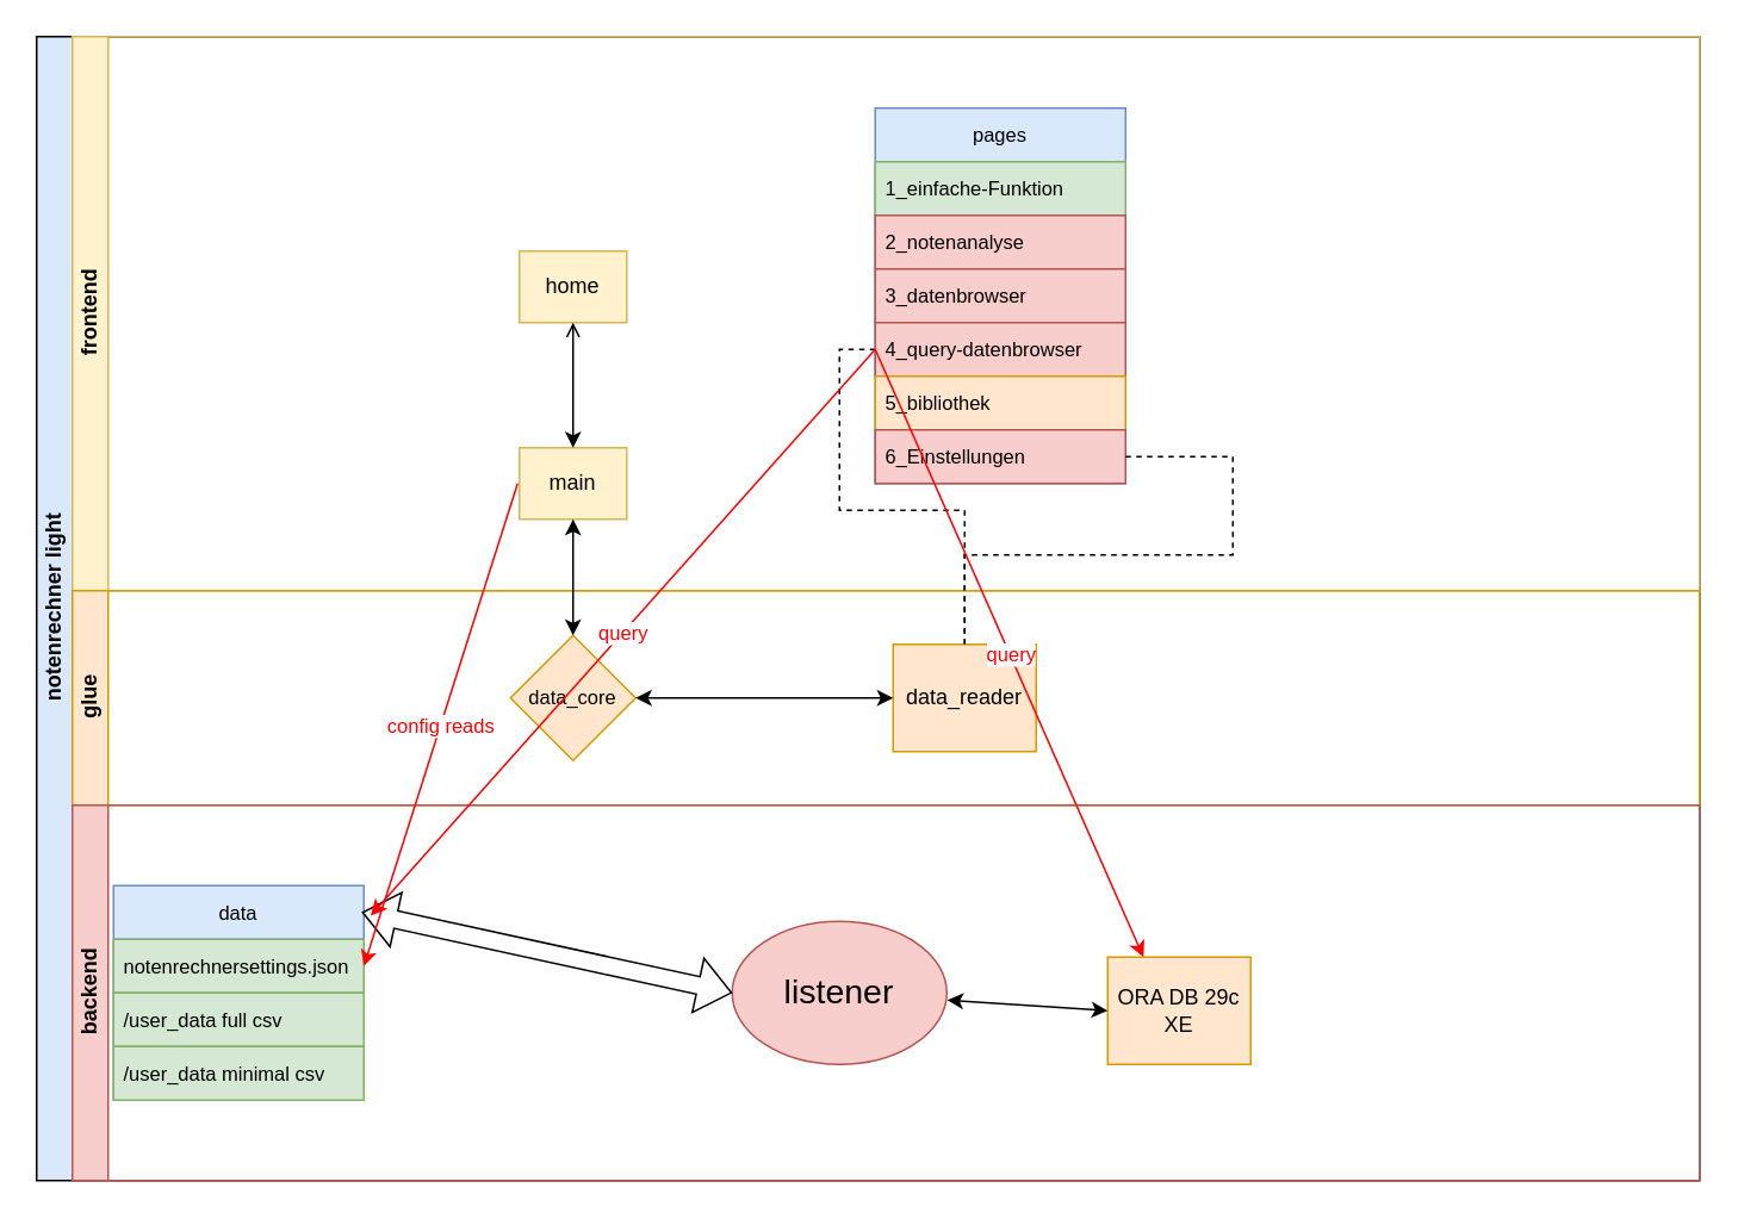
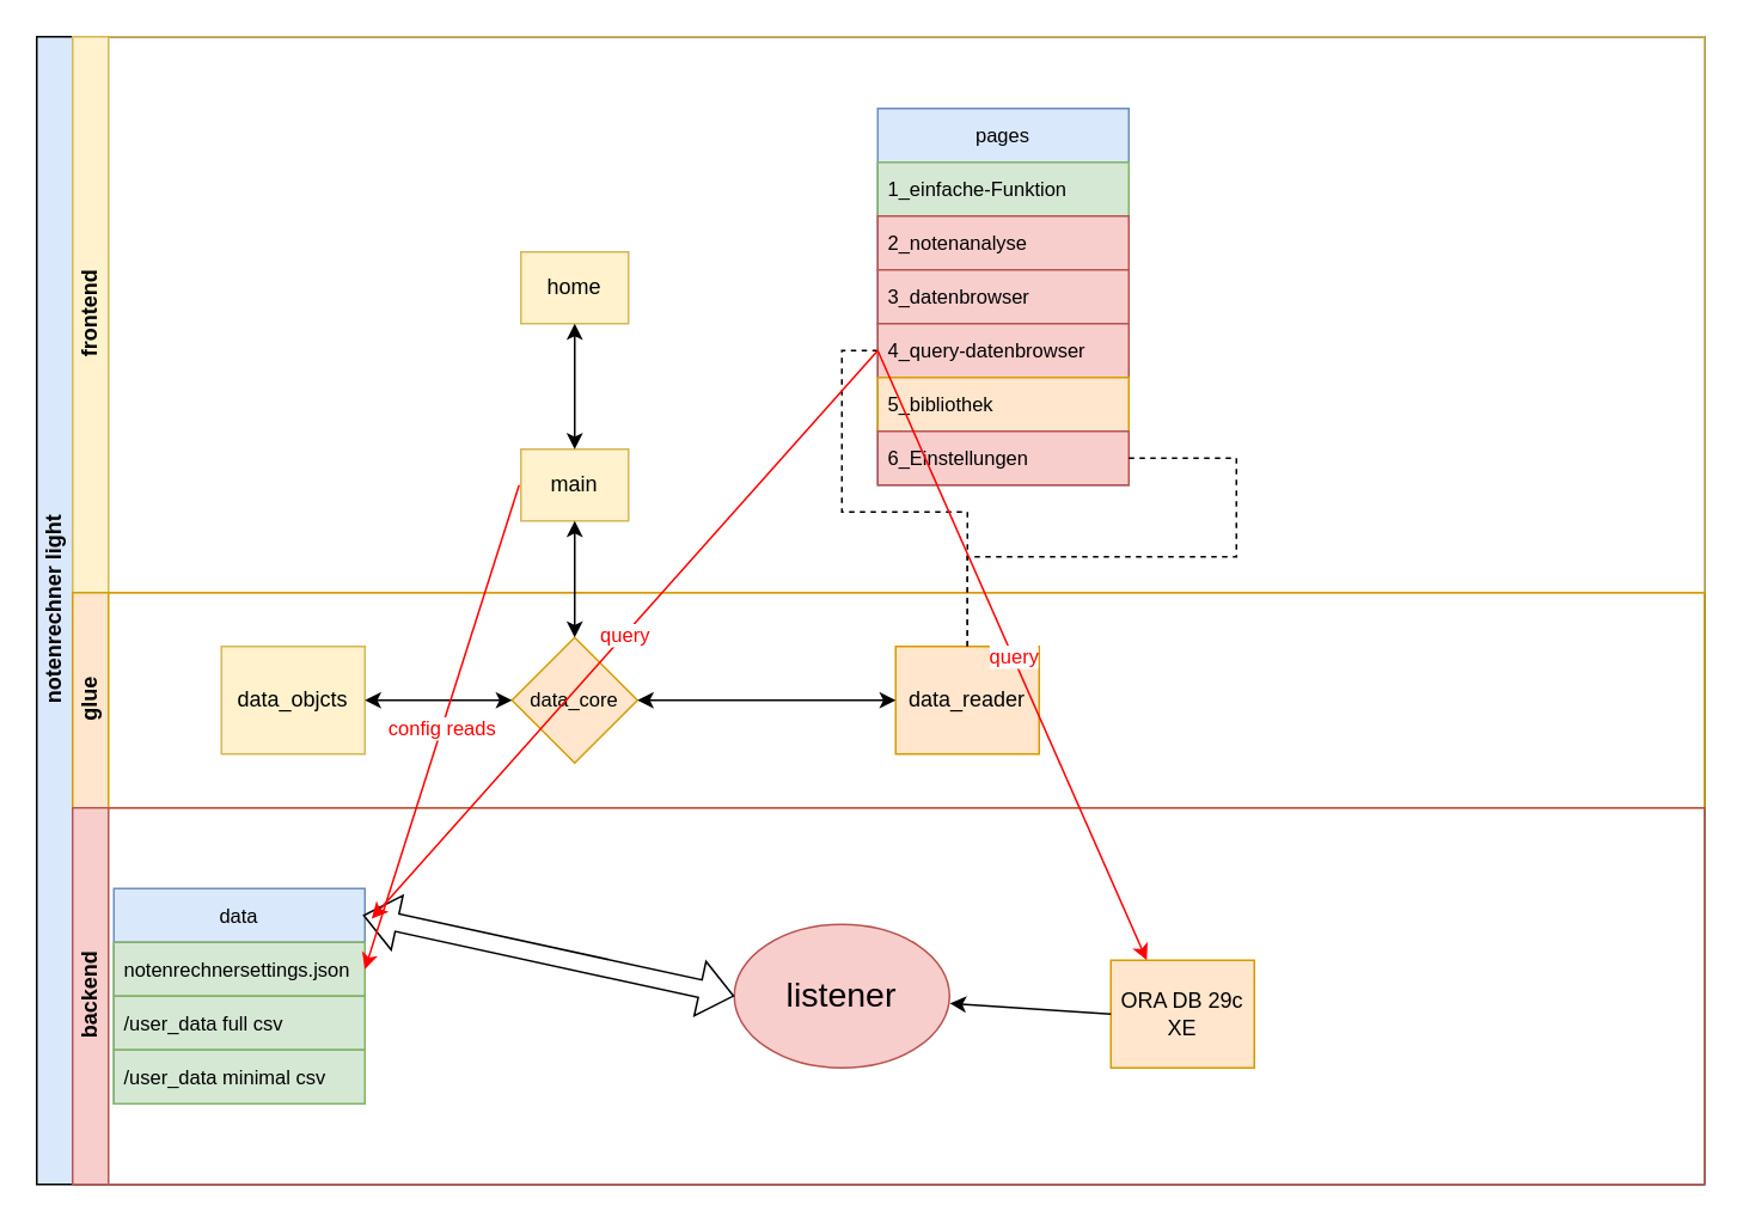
  <mxCell id="0" />
  <mxCell id="1" parent="0" />
  <mxCell id="2" value="notenrechner light" style="swimlane;html=1;childLayout=stackLayout;resizeParent=1;resizeParentMax=0;horizontal=0;startSize=20;horizontalStack=0;fillColor=#dae8fc;strokeColor=#000000;" parent="1" vertex="1"><mxGeometry x="20" y="20" width="930" height="640" as="geometry" /></mxCell>
  <mxCell id="3" value="" style="edgeStyle=orthogonalEdgeStyle;rounded=0;orthogonalLoop=1;jettySize=auto;html=1;dashed=1;endArrow=none;endFill=0;exitX=0;exitY=0.5;exitDx=0;exitDy=0;" parent="2" source="12" target="16" edge="1"><mxGeometry relative="1" as="geometry"><mxPoint x="180" y="90" as="sourcePoint" /></mxGeometry></mxCell>
  <mxCell id="4" value="frontend" style="swimlane;html=1;startSize=20;horizontal=0;fillColor=#fff2cc;strokeColor=#d6b656;" parent="2" vertex="1"><mxGeometry x="20" width="910" height="310" as="geometry" /></mxCell>
  <mxCell id="5" value="main" style="rounded=0;whiteSpace=wrap;html=1;fontFamily=Helvetica;fontSize=12;align=center;fillColor=#fff2cc;strokeColor=#d6b656;" parent="4" vertex="1"><mxGeometry x="250" y="230" width="60" height="40" as="geometry" /></mxCell>
  <mxCell id="6" value="home" style="rounded=0;whiteSpace=wrap;html=1;fontFamily=Helvetica;fontSize=12;align=center;fillColor=#fff2cc;strokeColor=#d6b656;" vertex="1" parent="4"><mxGeometry x="250" y="120" width="60" height="40" as="geometry" /></mxCell>
- <mxCell id="7" value="" style="endArrow=open;startArrow=classic;html=1;rounded=0;fontSize=11;entryX=0.5;entryY=1;entryDx=0;entryDy=0;exitX=0.5;exitY=0;exitDx=0;exitDy=0;" edge="1" parent="4" source="5" target="6"><mxGeometry width="50" height="50" relative="1" as="geometry"><mxPoint x="259" y="100" as="sourcePoint" /><mxPoint x="309" y="50" as="targetPoint" /></mxGeometry></mxCell>
+ <mxCell id="7" value="" style="endArrow=classic;startArrow=classic;html=1;rounded=0;fontSize=11;entryX=0.5;entryY=1;entryDx=0;entryDy=0;exitX=0.5;exitY=0;exitDx=0;exitDy=0;" edge="1" parent="4" source="5" target="6"><mxGeometry width="50" height="50" relative="1" as="geometry"><mxPoint x="259" y="100" as="sourcePoint" /><mxPoint x="309" y="50" as="targetPoint" /></mxGeometry></mxCell>
  <mxCell id="8" value="pages" style="swimlane;fontStyle=0;childLayout=stackLayout;horizontal=1;startSize=30;horizontalStack=0;resizeParent=1;resizeParentMax=0;resizeLast=0;collapsible=1;marginBottom=0;fontSize=11;fillColor=#dae8fc;strokeColor=#6c8ebf;" vertex="1" parent="4"><mxGeometry x="449" y="40" width="140" height="210" as="geometry" /></mxCell>
  <mxCell id="9" value="1_einfache-Funktion" style="text;strokeColor=#82b366;fillColor=#d5e8d4;align=left;verticalAlign=middle;spacingLeft=4;spacingRight=4;overflow=hidden;points=[[0,0.5],[1,0.5]];portConstraint=eastwest;rotatable=0;fontSize=11;" vertex="1" parent="8"><mxGeometry y="30" width="140" height="30" as="geometry" /></mxCell>
  <mxCell id="10" value="2_notenanalyse" style="text;strokeColor=#b85450;fillColor=#f8cecc;align=left;verticalAlign=middle;spacingLeft=4;spacingRight=4;overflow=hidden;points=[[0,0.5],[1,0.5]];portConstraint=eastwest;rotatable=0;fontSize=11;" vertex="1" parent="8"><mxGeometry y="60" width="140" height="30" as="geometry" /></mxCell>
  <mxCell id="11" value="3_datenbrowser" style="text;strokeColor=#b85450;fillColor=#f8cecc;align=left;verticalAlign=middle;spacingLeft=4;spacingRight=4;overflow=hidden;points=[[0,0.5],[1,0.5]];portConstraint=eastwest;rotatable=0;fontSize=11;" vertex="1" parent="8"><mxGeometry y="90" width="140" height="30" as="geometry" /></mxCell>
  <mxCell id="12" value="4_query-datenbrowser" style="text;strokeColor=#b85450;fillColor=#f8cecc;align=left;verticalAlign=middle;spacingLeft=4;spacingRight=4;overflow=hidden;points=[[0,0.5],[1,0.5]];portConstraint=eastwest;rotatable=0;fontSize=11;" vertex="1" parent="8"><mxGeometry y="120" width="140" height="30" as="geometry" /></mxCell>
  <mxCell id="13" value="5_bibliothek" style="text;strokeColor=#d79b00;fillColor=#ffe6cc;align=left;verticalAlign=middle;spacingLeft=4;spacingRight=4;overflow=hidden;points=[[0,0.5],[1,0.5]];portConstraint=eastwest;rotatable=0;fontSize=11;" vertex="1" parent="8"><mxGeometry y="150" width="140" height="30" as="geometry" /></mxCell>
  <mxCell id="14" value="6_Einstellungen" style="text;strokeColor=#b85450;fillColor=#f8cecc;align=left;verticalAlign=middle;spacingLeft=4;spacingRight=4;overflow=hidden;points=[[0,0.5],[1,0.5]];portConstraint=eastwest;rotatable=0;fontSize=11;" vertex="1" parent="8"><mxGeometry y="180" width="140" height="30" as="geometry" /></mxCell>
  <mxCell id="15" value="glue" style="swimlane;html=1;startSize=20;horizontal=0;fillColor=#ffe6cc;strokeColor=#d79b00;" parent="2" vertex="1"><mxGeometry x="20" y="310" width="910" height="120" as="geometry" /></mxCell>
  <mxCell id="16" value="data_reader" style="rounded=0;whiteSpace=wrap;html=1;fontFamily=Helvetica;fontSize=12;align=center;fillColor=#ffe6cc;strokeColor=#d79b00;" parent="15" vertex="1"><mxGeometry x="459" y="30" width="80" height="60" as="geometry" /></mxCell>
  <mxCell id="17" value="&lt;font style=&quot;font-size: 11px;&quot;&gt;data_core&lt;/font&gt;" style="rhombus;whiteSpace=wrap;html=1;fontFamily=Helvetica;fontSize=12;align=center;fillColor=#ffe6cc;strokeColor=#d79b00;" parent="15" vertex="1"><mxGeometry x="245" y="25" width="70" height="70" as="geometry" /></mxCell>
+ <mxCell id="18" value="data_objcts" style="rounded=0;whiteSpace=wrap;html=1;fontFamily=Helvetica;fontSize=12;align=center;fillColor=#fff2cc;strokeColor=#d6b656;" vertex="1" parent="15"><mxGeometry x="83" y="30" width="80" height="60" as="geometry" /></mxCell>
+ <mxCell id="19" value="" style="endArrow=classic;startArrow=classic;html=1;rounded=0;fontSize=7;entryX=1;entryY=0.5;entryDx=0;entryDy=0;exitX=0;exitY=0.5;exitDx=0;exitDy=0;" edge="1" parent="15" source="17" target="18"><mxGeometry width="50" height="50" relative="1" as="geometry"><mxPoint x="239" y="40" as="sourcePoint" /><mxPoint x="290" y="-20" as="targetPoint" /></mxGeometry></mxCell>
  <mxCell id="20" value="" style="endArrow=classic;startArrow=classic;html=1;rounded=0;fontSize=7;entryX=1;entryY=0.5;entryDx=0;entryDy=0;" edge="1" parent="15" target="17"><mxGeometry width="50" height="50" relative="1" as="geometry"><mxPoint x="459" y="60" as="sourcePoint" /><mxPoint x="269" y="80" as="targetPoint" /></mxGeometry></mxCell>
  <mxCell id="21" value="backend" style="swimlane;html=1;startSize=20;horizontal=0;fillColor=#f8cecc;strokeColor=#b85450;" parent="2" vertex="1"><mxGeometry x="20" y="430" width="910" height="210" as="geometry" /></mxCell>
  <mxCell id="22" value="data" style="swimlane;fontStyle=0;childLayout=stackLayout;horizontal=1;startSize=30;horizontalStack=0;resizeParent=1;resizeParentMax=0;resizeLast=0;collapsible=1;marginBottom=0;fontSize=11;fillColor=#dae8fc;strokeColor=#6c8ebf;" vertex="1" parent="21"><mxGeometry x="23" y="45" width="140" height="120" as="geometry" /></mxCell>
  <mxCell id="23" value="notenrechnersettings.json" style="text;strokeColor=#82b366;fillColor=#d5e8d4;align=left;verticalAlign=middle;spacingLeft=4;spacingRight=4;overflow=hidden;points=[[0,0.5],[1,0.5]];portConstraint=eastwest;rotatable=0;fontSize=11;" vertex="1" parent="22"><mxGeometry y="30" width="140" height="30" as="geometry" /></mxCell>
  <mxCell id="24" value="/user_data full csv" style="text;strokeColor=#82b366;fillColor=#d5e8d4;align=left;verticalAlign=middle;spacingLeft=4;spacingRight=4;overflow=hidden;points=[[0,0.5],[1,0.5]];portConstraint=eastwest;rotatable=0;fontSize=11;" vertex="1" parent="22"><mxGeometry y="60" width="140" height="30" as="geometry" /></mxCell>
  <mxCell id="25" value="/user_data minimal csv" style="text;strokeColor=#82b366;fillColor=#d5e8d4;align=left;verticalAlign=middle;spacingLeft=4;spacingRight=4;overflow=hidden;points=[[0,0.5],[1,0.5]];portConstraint=eastwest;rotatable=0;fontSize=11;" vertex="1" parent="22"><mxGeometry y="90" width="140" height="30" as="geometry" /></mxCell>
  <mxCell id="26" value="&lt;font style=&quot;font-size: 19px;&quot; color=&quot;#000000&quot;&gt;listener&lt;/font&gt;" style="ellipse;whiteSpace=wrap;html=1;fontSize=11;fillColor=#f8cecc;strokeColor=#b85450;" vertex="1" parent="21"><mxGeometry x="369" y="65" width="120" height="80" as="geometry" /></mxCell>
  <mxCell id="27" value="" style="shape=flexArrow;endArrow=classic;startArrow=classic;html=1;rounded=0;strokeColor=#000000;fontSize=19;fontColor=#000000;entryX=0;entryY=0.5;entryDx=0;entryDy=0;exitX=0.992;exitY=0.124;exitDx=0;exitDy=0;exitPerimeter=0;fillColor=#FFFFFF;" edge="1" parent="21" source="22" target="26"><mxGeometry width="100" height="100" relative="1" as="geometry"><mxPoint x="169" y="60" as="sourcePoint" /><mxPoint x="339" as="targetPoint" /></mxGeometry></mxCell>
  <mxCell id="28" value="ORA DB 29c XE" style="rounded=0;whiteSpace=wrap;html=1;fontFamily=Helvetica;fontSize=12;align=center;fillColor=#ffe6cc;strokeColor=#d79b00;" vertex="1" parent="21"><mxGeometry x="579" y="85" width="80" height="60" as="geometry" /></mxCell>
- <mxCell id="29" value="" style="endArrow=classic;startArrow=classic;html=1;rounded=0;strokeColor=#000000;fontSize=19;fontColor=#000000;fillColor=#FFFFFF;exitX=1.002;exitY=0.551;exitDx=0;exitDy=0;exitPerimeter=0;entryX=0;entryY=0.5;entryDx=0;entryDy=0;" edge="1" parent="21" source="26" target="28"><mxGeometry width="50" height="50" relative="1" as="geometry"><mxPoint x="499" y="130" as="sourcePoint" /><mxPoint x="549" y="80" as="targetPoint" /></mxGeometry></mxCell>
+ <mxCell id="29" value="" style="endArrow=none;startArrow=classic;html=1;rounded=0;strokeColor=#000000;fontSize=19;fontColor=#000000;fillColor=#FFFFFF;exitX=1.002;exitY=0.551;exitDx=0;exitDy=0;exitPerimeter=0;entryX=0;entryY=0.5;entryDx=0;entryDy=0;" edge="1" parent="21" source="26" target="28"><mxGeometry width="50" height="50" relative="1" as="geometry"><mxPoint x="499" y="130" as="sourcePoint" /><mxPoint x="549" y="80" as="targetPoint" /></mxGeometry></mxCell>
  <mxCell id="30" value="" style="endArrow=classic;startArrow=classic;html=1;rounded=0;fontSize=7;entryX=0.5;entryY=1;entryDx=0;entryDy=0;exitX=0.5;exitY=0;exitDx=0;exitDy=0;" edge="1" parent="2" source="17" target="5"><mxGeometry width="50" height="50" relative="1" as="geometry"><mxPoint x="279" y="180" as="sourcePoint" /><mxPoint x="329" y="130" as="targetPoint" /></mxGeometry></mxCell>
  <mxCell id="31" value="" style="endArrow=none;dashed=1;html=1;rounded=0;fontSize=11;exitX=0.5;exitY=0;exitDx=0;exitDy=0;entryX=1;entryY=0.5;entryDx=0;entryDy=0;" edge="1" parent="2" source="16" target="14"><mxGeometry width="50" height="50" relative="1" as="geometry"><mxPoint x="329" y="410" as="sourcePoint" /><mxPoint x="379" y="360" as="targetPoint" /><Array as="points"><mxPoint x="519" y="290" /><mxPoint x="669" y="290" /><mxPoint x="669" y="235" /></Array></mxGeometry></mxCell>
  <mxCell id="32" value="" style="endArrow=classic;html=1;rounded=0;fontSize=11;entryX=1;entryY=0.5;entryDx=0;entryDy=0;strokeColor=#FF0000;" edge="1" parent="2" target="23"><mxGeometry relative="1" as="geometry"><mxPoint x="269" y="250" as="sourcePoint" /><mxPoint x="539" y="440" as="targetPoint" /></mxGeometry></mxCell>
  <mxCell id="33" value="&lt;font color=&quot;#ff0000&quot;&gt;config reads&lt;/font&gt;" style="edgeLabel;resizable=0;html=1;align=center;verticalAlign=middle;fontSize=11;" connectable="0" vertex="1" parent="32"><mxGeometry relative="1" as="geometry" /></mxCell>
  <mxCell id="34" value="" style="endArrow=classic;html=1;rounded=0;fontSize=11;entryX=1.027;entryY=0.14;entryDx=0;entryDy=0;strokeColor=#FF0000;exitX=0;exitY=0.5;exitDx=0;exitDy=0;entryPerimeter=0;" edge="1" parent="2" source="12" target="22"><mxGeometry relative="1" as="geometry"><mxPoint x="279" y="260" as="sourcePoint" /><mxPoint x="193" y="530" as="targetPoint" /></mxGeometry></mxCell>
  <mxCell id="35" value="&lt;font color=&quot;#ff0000&quot;&gt;query&lt;/font&gt;" style="edgeLabel;resizable=0;html=1;align=center;verticalAlign=middle;fontSize=11;" connectable="0" vertex="1" parent="34"><mxGeometry relative="1" as="geometry" /></mxCell>
  <mxCell id="36" value="" style="endArrow=classic;html=1;rounded=0;fontSize=11;entryX=0.25;entryY=0;entryDx=0;entryDy=0;strokeColor=#FF0000;exitX=0;exitY=0.5;exitDx=0;exitDy=0;" edge="1" parent="2" source="12" target="28"><mxGeometry relative="1" as="geometry"><mxPoint x="289" y="270" as="sourcePoint" /><mxPoint x="203" y="540" as="targetPoint" /></mxGeometry></mxCell>
  <mxCell id="37" value="&lt;font color=&quot;#ff0000&quot;&gt;query&lt;/font&gt;" style="edgeLabel;resizable=0;html=1;align=center;verticalAlign=middle;fontSize=11;" connectable="0" vertex="1" parent="36"><mxGeometry relative="1" as="geometry" /></mxCell>
